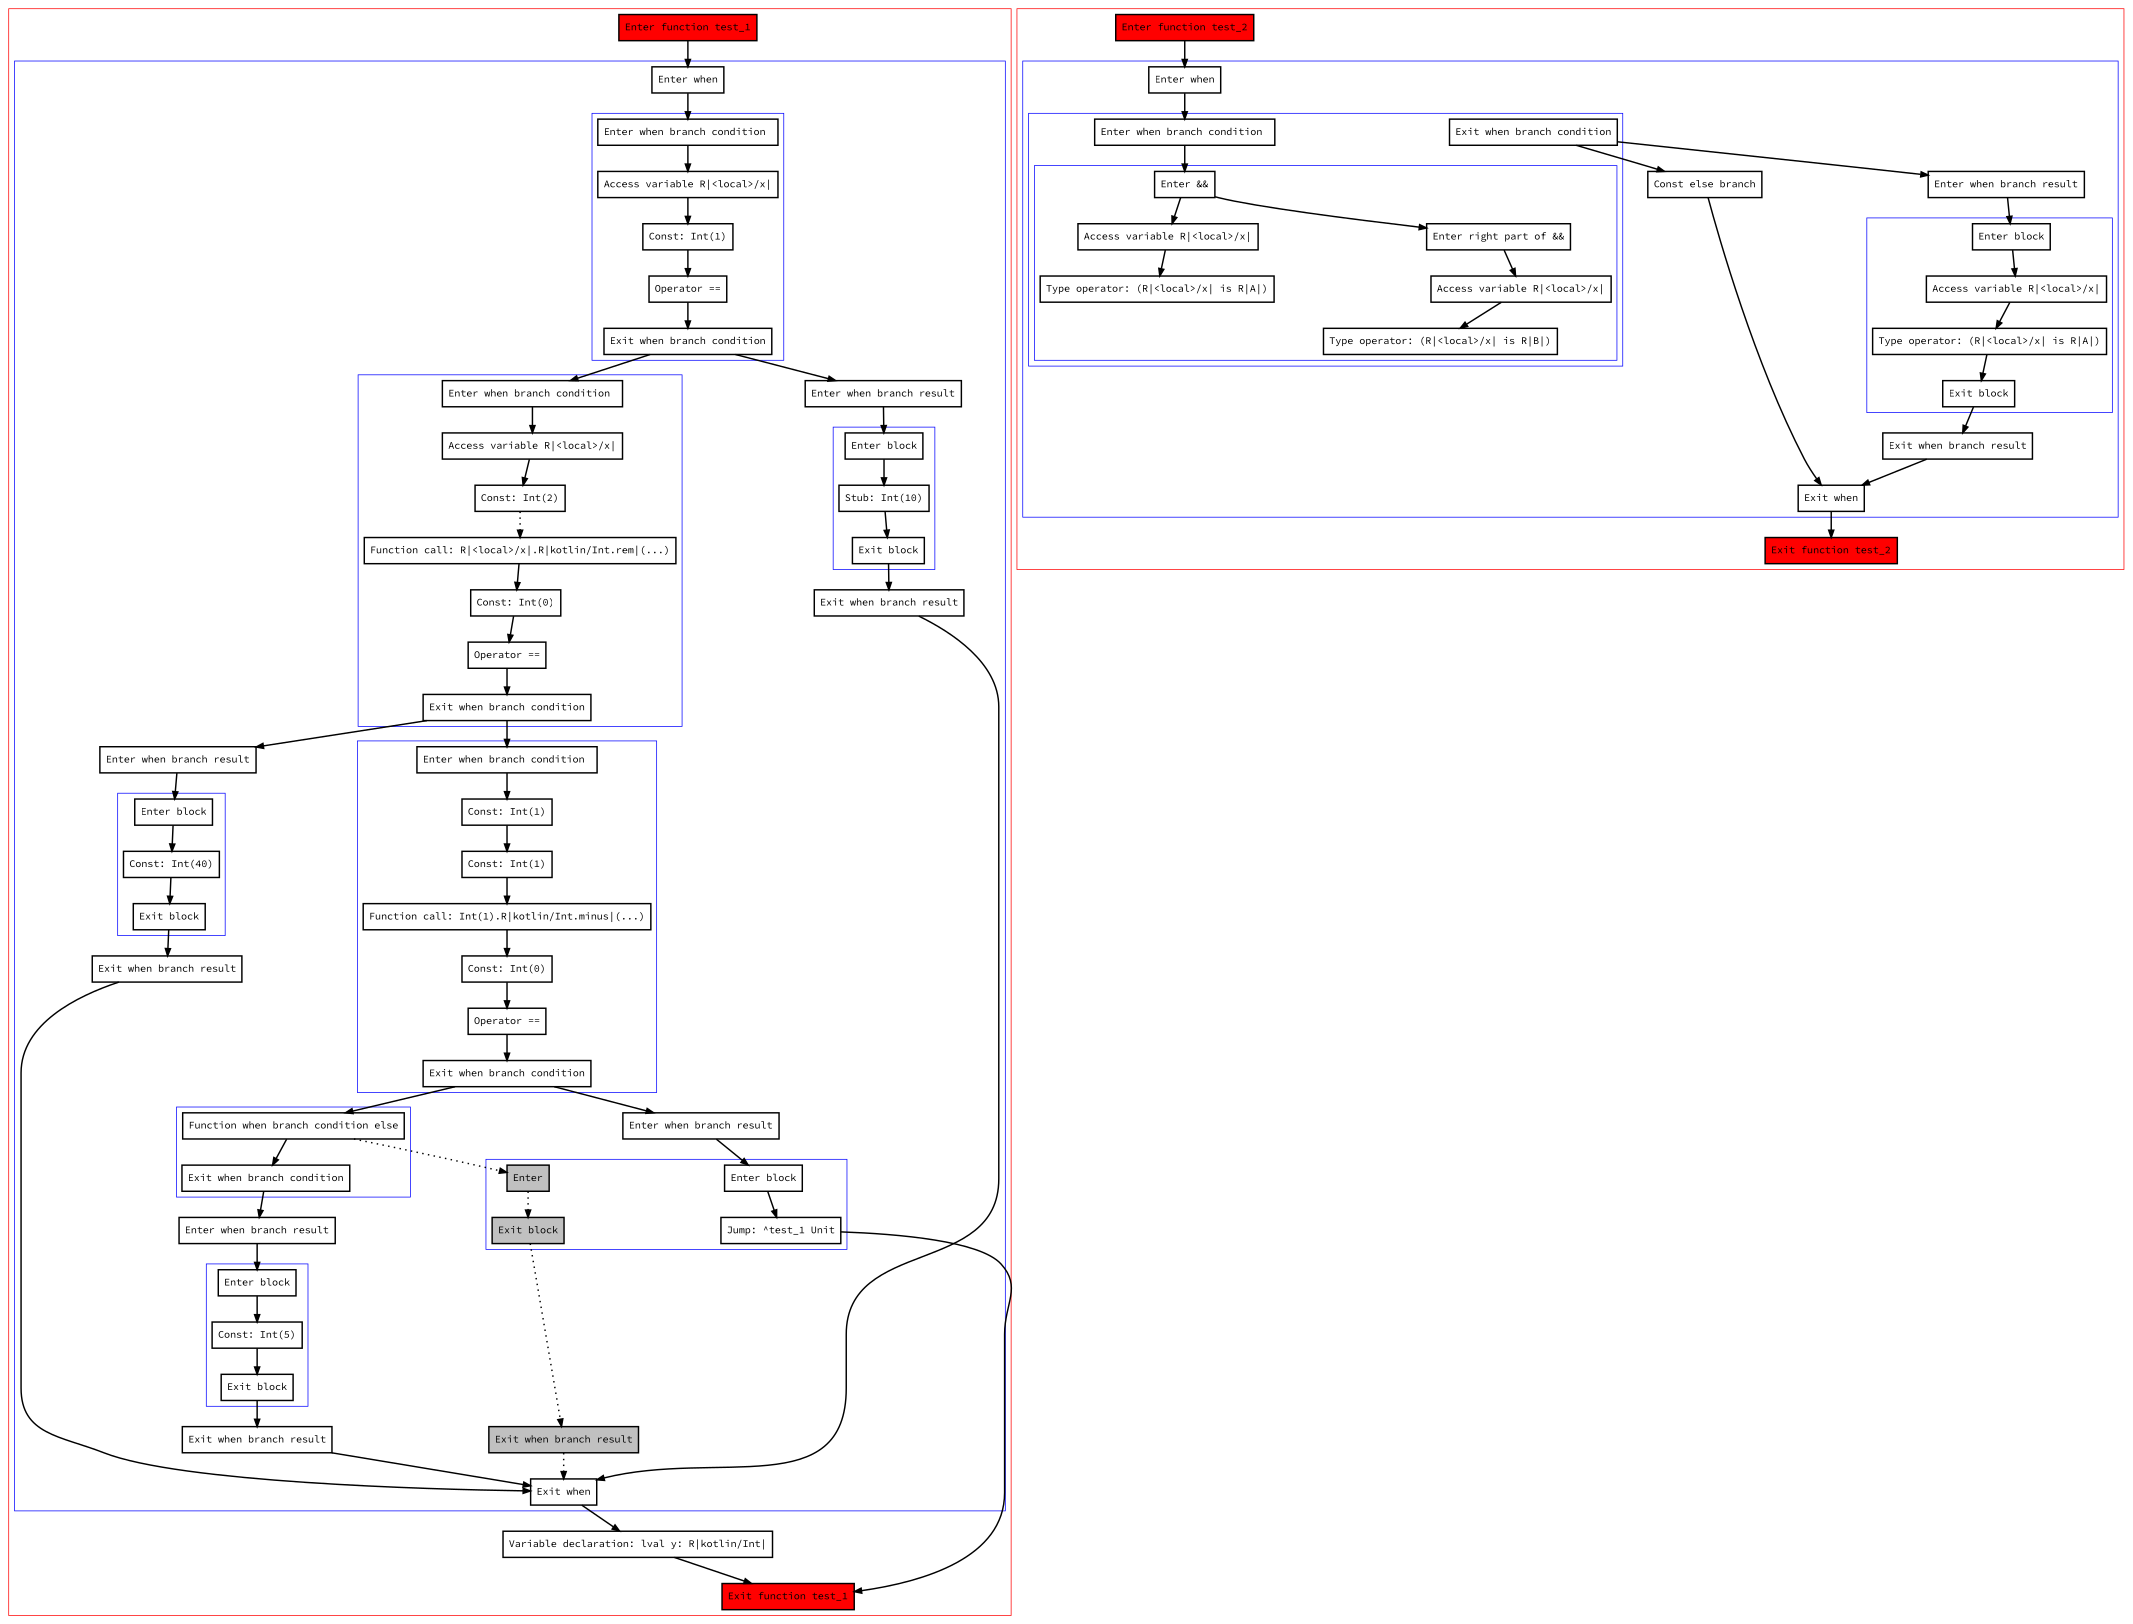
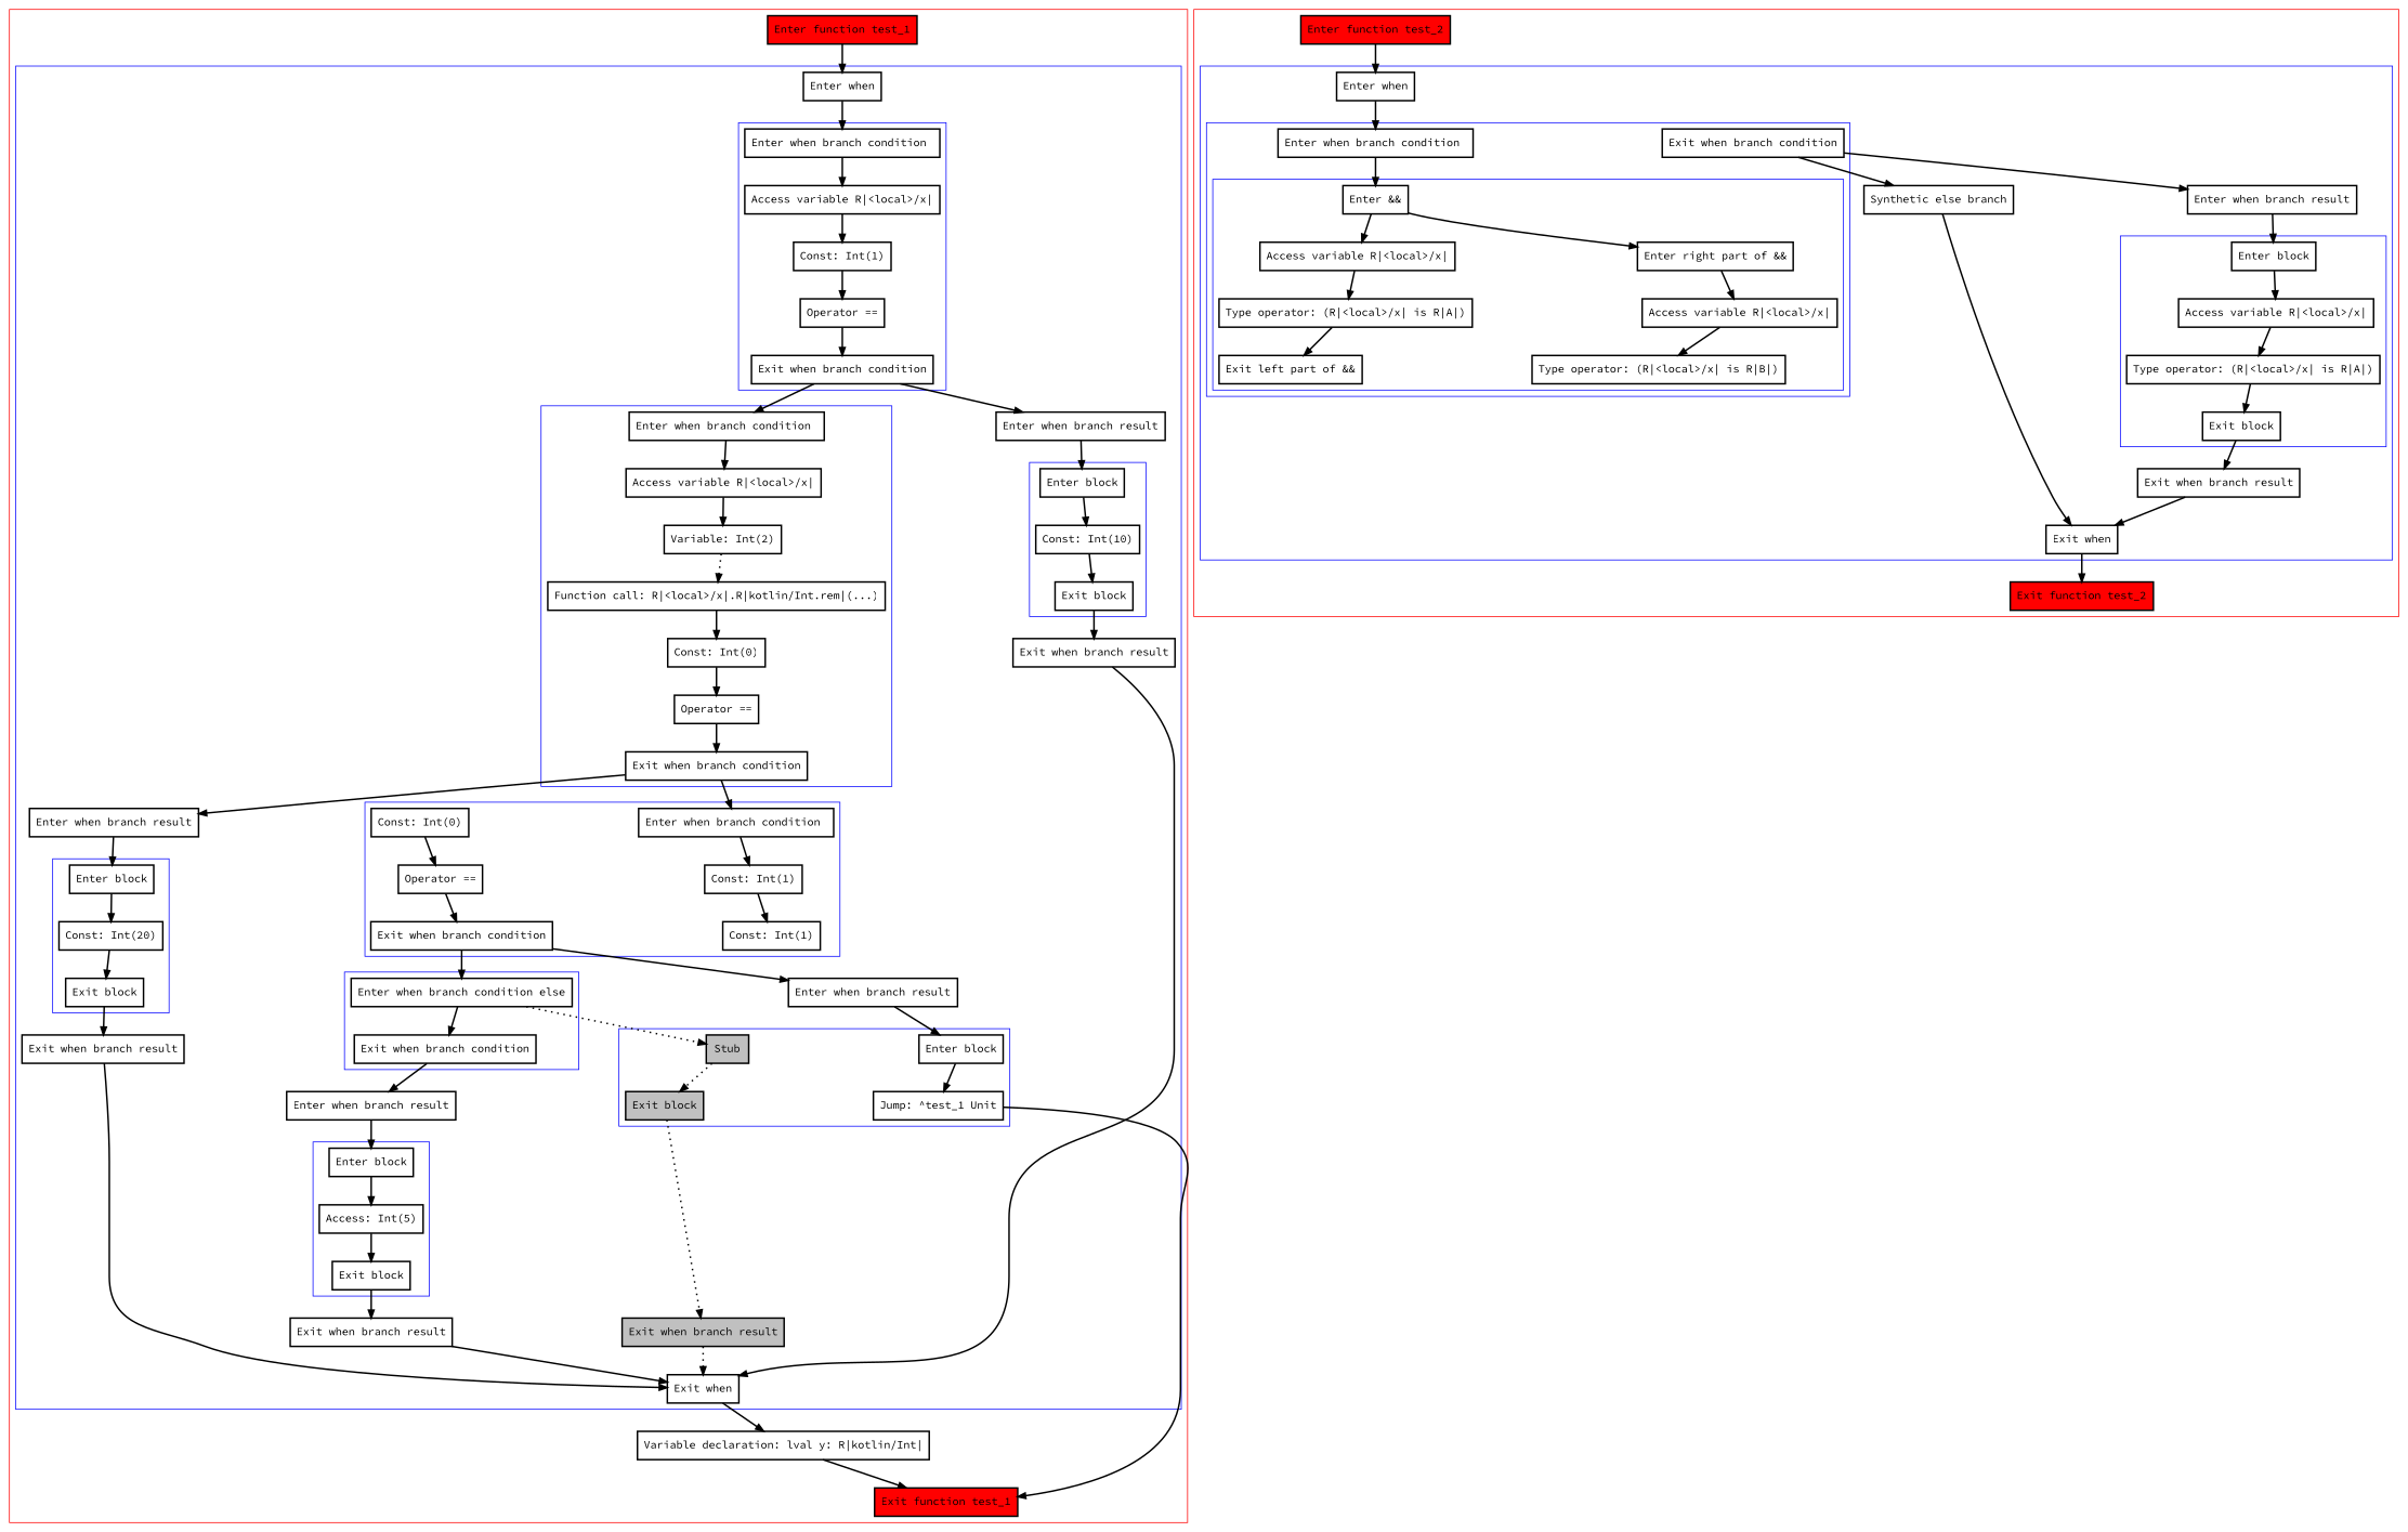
  digraph {
    fontname="Source Code Pro"
    nodesep=3
    node [fontname="Source Code Pro" penwidth=2 shape=box]
    edge [fontname="Source Code Pro" penwidth=2]
    n1 [label="Enter when branch condition "]
    n2 [label="Access variable R|<local>/x|"]
    n3 [label="Const: Int(1)"]
    n4 [label="Operator =="]
    n5 [label="Exit when branch condition"]
    n6 [label="Enter when branch condition "]
    n7 [label="Access variable R|<local>/x|"]
-   n8 [label="Const: Int(2)"]
+   n8 [label="Variable: Int(2)"]
    n9 [label="Function call: R|<local>/x|.R|kotlin/Int.rem|(...)"]
    n10 [label="Const: Int(0)"]
    n11 [label="Operator =="]
    n12 [label="Exit when branch condition"]
    n13 [label="Enter when branch condition "]
    n14 [label="Const: Int(1)"]
    n15 [label="Const: Int(1)"]
-   n16 [label="Function call: Int(1).R|kotlin/Int.minus|(...)"]
    n17 [label="Const: Int(0)"]
    n18 [label="Operator =="]
    n19 [label="Exit when branch condition"]
-   n20 [label="Function when branch condition else"]
+   n20 [label="Enter when branch condition else"]
    n21 [label="Exit when branch condition"]
    n22 [label="Enter block"]
-   n23 [label="Const: Int(5)"]
+   n23 [label="Access: Int(5)"]
    n24 [label="Exit block"]
    n25 [label="Enter block"]
    n26 [label="Jump: ^test_1 Unit"]
-   n27 [fillcolor=gray label=Enter style=filled]
+   n27 [fillcolor=gray label=Stub style=filled]
    n28 [fillcolor=gray label="Exit block" style=filled]
    n29 [label="Enter block"]
-   n30 [label="Const: Int(40)"]
+   n30 [label="Const: Int(20)"]
    n31 [label="Exit block"]
    n32 [label="Enter block"]
-   n33 [label="Stub: Int(10)"]
+   n33 [label="Const: Int(10)"]
    n34 [label="Exit block"]
    n35 [label="Enter when"]
    n36 [label="Enter when branch result"]
    n37 [label="Exit when branch result"]
    n38 [label="Enter when branch result"]
    n39 [fillcolor=gray label="Exit when branch result" style=filled]
    n40 [label="Enter when branch result"]
    n41 [label="Exit when branch result"]
    n42 [label="Enter when branch result"]
    n43 [label="Exit when branch result"]
    n44 [label="Exit when"]
    n45 [fillcolor=red label="Enter function test_1" style=filled]
    n46 [label="Variable declaration: lval y: R|kotlin/Int|"]
    n47 [fillcolor=red label="Exit function test_1" style=filled]
    n48 [label="Enter &&"]
    n49 [label="Access variable R|<local>/x|"]
    n50 [label="Type operator: (R|<local>/x| is R|A|)"]
+   n51 [label="Exit left part of &&"]
    n52 [label="Enter right part of &&"]
    n53 [label="Access variable R|<local>/x|"]
    n54 [label="Type operator: (R|<local>/x| is R|B|)"]
    n55 [label="Enter when branch condition "]
    n56 [label="Exit when branch condition"]
    n57 [label="Enter block"]
    n58 [label="Access variable R|<local>/x|"]
    n59 [label="Type operator: (R|<local>/x| is R|A|)"]
    n60 [label="Exit block"]
    n61 [label="Enter when"]
-   n62 [label="Const else branch"]
+   n62 [label="Synthetic else branch"]
    n63 [label="Enter when branch result"]
    n64 [label="Exit when branch result"]
    n65 [label="Exit when"]
    n66 [fillcolor=red label="Enter function test_2" style=filled]
    n67 [fillcolor=red label="Exit function test_2" style=filled]
    subgraph cluster_1 {
      color=red
      n45
      n46
      n47
      subgraph cluster_2 {
        color=blue
        n35
        n36
        n37
        n38
        n39
        n40
        n41
        n42
        n43
        n44
        subgraph cluster_3 {
          color=blue
          n1
          n2
          n3
          n4
          n5
        }
        subgraph cluster_4 {
          color=blue
          n6
          n7
          n8
          n9
          n10
          n11
          n12
        }
        subgraph cluster_5 {
          color=blue
          n13
          n14
          n15
-         n16
          n17
          n18
          n19
        }
        subgraph cluster_6 {
          color=blue
          n20
          n21
        }
        subgraph cluster_7 {
          color=blue
          n22
          n23
          n24
        }
        subgraph cluster_8 {
          color=blue
          n25
          n26
          n27
          n28
        }
        subgraph cluster_9 {
          color=blue
          n29
          n30
          n31
        }
        subgraph cluster_10 {
          color=blue
          n32
          n33
          n34
        }
      }
    }
    subgraph cluster_11 {
      color=red
      n66
      n67
      subgraph cluster_12 {
        color=blue
        n61
        n62
        n63
        n64
        n65
        subgraph cluster_13 {
          color=blue
          n55
          n56
          subgraph cluster_14 {
            color=blue
            n48
            n49
            n50
+           n51
            n52
            n53
            n54
          }
        }
        subgraph cluster_15 {
          color=blue
          n57
          n58
          n59
          n60
        }
      }
    }
    n1 -> n2
    n2 -> n3
    n3 -> n4
    n4 -> n5
    n5 -> n6
    n5 -> n42
    n6 -> n7
    n7 -> n8
    n8 -> n9 [style=dotted]
    n9 -> n10
    n10 -> n11
    n11 -> n12
    n12 -> n13
    n12 -> n40
    n13 -> n14
    n14 -> n15
-   n15 -> n16
-   n16 -> n17
    n17 -> n18
    n18 -> n19
    n19 -> n20
    n19 -> n38
    n20 -> n21
    n20 -> n27 [style=dotted]
    n21 -> n36
    n22 -> n23
    n23 -> n24
    n24 -> n37
    n25 -> n26
    n26 -> n47
    n27 -> n28 [style=dotted]
    n28 -> n39 [style=dotted]
    n29 -> n30
    n30 -> n31
    n31 -> n41
    n32 -> n33
    n33 -> n34
    n34 -> n43
    n35 -> n1
    n36 -> n22
    n37 -> n44
    n38 -> n25
    n39 -> n44 [style=dotted]
    n40 -> n29
    n41 -> n44
    n42 -> n32
    n43 -> n44
    n44 -> n46
    n45 -> n35
    n46 -> n47
    n48 -> n49
    n48 -> n52
    n49 -> n50
+   n50 -> n51
    n52 -> n53
    n53 -> n54
    n55 -> n48
    n56 -> n62
    n56 -> n63
    n57 -> n58
    n58 -> n59
    n59 -> n60
    n60 -> n64
    n61 -> n55
    n62 -> n65
    n63 -> n57
    n64 -> n65
    n65 -> n67
    n66 -> n61
  }
